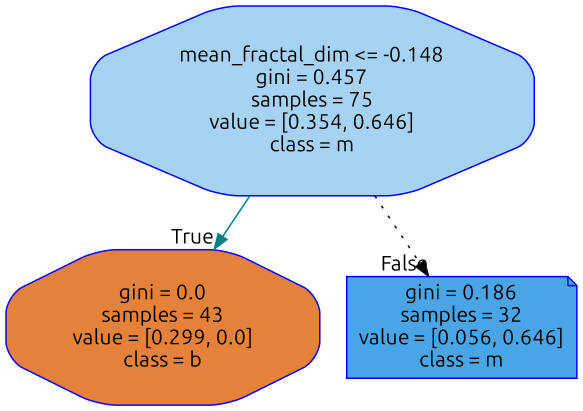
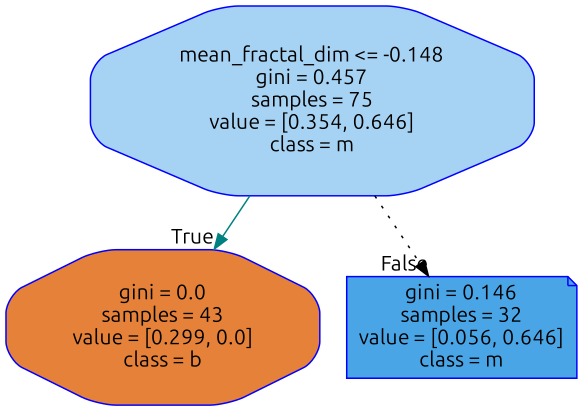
  digraph {
    fontname=Ubuntu
    node [color=blue fontname=Ubuntu shape=octagon style="filled, rounded"]
    edge [fontname=Ubuntu labeldistance=2.5]
    n1 [fillcolor="#a6d3f3" label="mean_fractal_dim <= -0.148\ngini = 0.457\nsamples = 75\nvalue = [0.354, 0.646]\nclass = m"]
    n2 [fillcolor="#e58139" label="gini = 0.0\nsamples = 43\nvalue = [0.299, 0.0]\nclass = b"]
-   n3 [fillcolor="#4aa5e7" label="gini = 0.186\nsamples = 32\nvalue = [0.056, 0.646]\nclass = m" shape=note]
+   n3 [fillcolor="#4aa5e7" label="gini = 0.146\nsamples = 32\nvalue = [0.056, 0.646]\nclass = m" shape=note]
    n1 -> n2 [headlabel=True labelangle=45 color=teal style=solid]
    n1 -> n3 [headlabel=False labelangle=-45 color=black style=dotted]
  }
